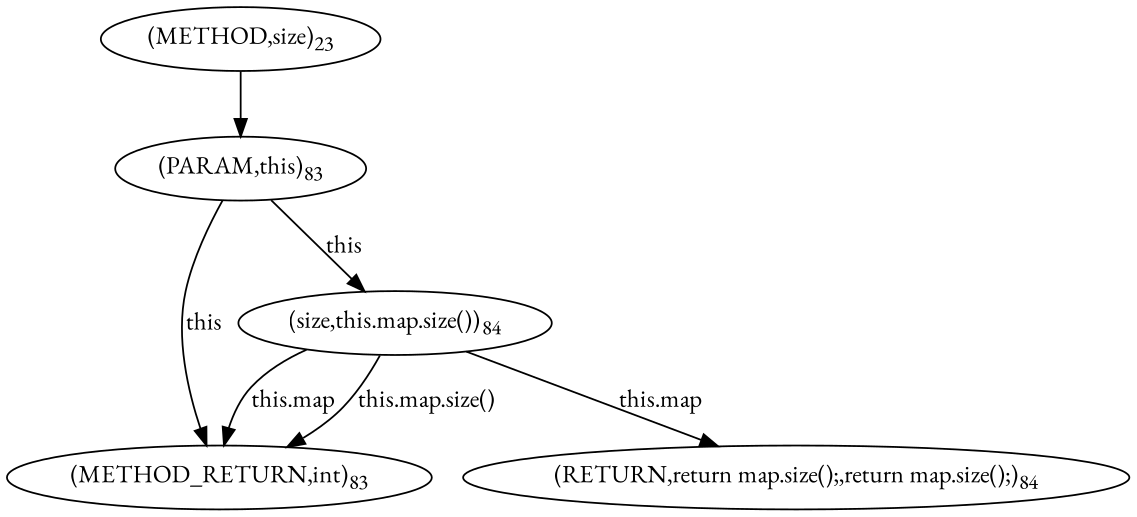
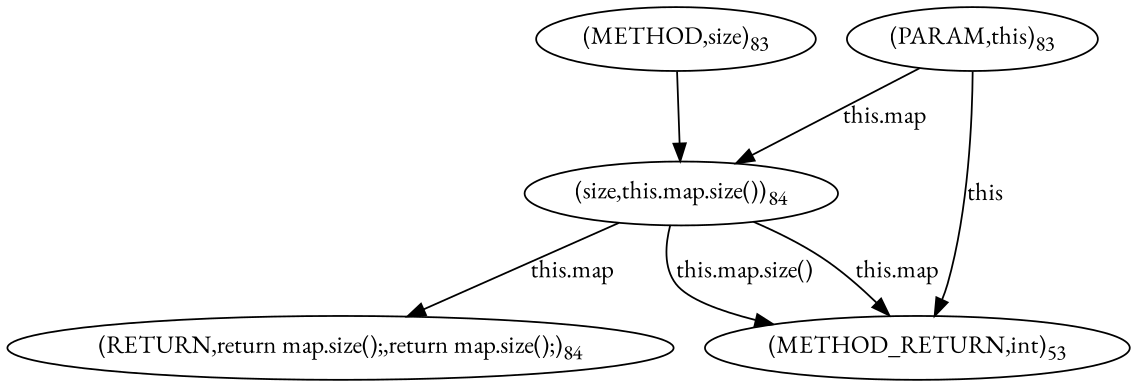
  digraph {
    fontname="EB Garamond"
    node [fontname="EB Garamond"]
    edge [fontname="EB Garamond"]
-   n1 [label=<(METHOD,size)<SUB>23</SUB>>]
+   n1 [label=<(METHOD,size)<SUB>83</SUB>>]
    n2 [label=<(PARAM,this)<SUB>83</SUB>>]
-   n3 [label=<(METHOD_RETURN,int)<SUB>83</SUB>>]
+   n3 [label=<(METHOD_RETURN,int)<SUB>53</SUB>>]
    n4 [label=<(size,this.map.size())<SUB>84</SUB>>]
    n5 [label=<(RETURN,return map.size();,return map.size();)<SUB>84</SUB>>]
-   n1 -> n2
+   n1 -> n4
    n2 -> n3 [label=this]
-   n2 -> n4 [label=this]
+   n2 -> n4 [label="this.map"]
    n4 -> n3 [label="this.map"]
    n4 -> n3 [label="this.map.size()"]
    n4 -> n5 [label="this.map"]
  }
